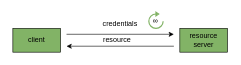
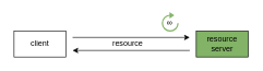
  <mxCell id="0" />
  <mxCell id="1" parent="0" />
- <mxCell id="2" value="client" style="rounded=0;whiteSpace=wrap;html=1;fillColor=#82b366;" vertex="1" parent="1"><mxGeometry x="20" y="47" width="80" height="40" as="geometry" /></mxCell>
+ <mxCell id="2" value="client" style="rounded=0;whiteSpace=wrap;html=1;" vertex="1" parent="1"><mxGeometry x="20" y="47" width="80" height="40" as="geometry" /></mxCell>
  <mxCell id="3" value="resource server" style="rounded=0;whiteSpace=wrap;html=1;fillColor=#82b366;" vertex="1" parent="1"><mxGeometry x="300" y="47" width="80" height="40" as="geometry" /></mxCell>
- <mxCell id="4" value="credentials" style="text;html=1;strokeColor=none;fillColor=none;align=center;verticalAlign=middle;whiteSpace=wrap;rounded=0;" vertex="1" parent="1"><mxGeometry x="170" y="30" width="60" height="20" as="geometry" /></mxCell>
  <mxCell id="5" value="resource" style="text;html=1;strokeColor=none;fillColor=none;align=center;verticalAlign=middle;whiteSpace=wrap;rounded=0;" vertex="1" parent="1"><mxGeometry x="165" y="57" width="60" height="20" as="geometry" /></mxCell>
  <mxCell id="6" value="" style="endArrow=classic;html=1;" edge="1" parent="1"><mxGeometry width="50" height="50" relative="1" as="geometry"><mxPoint x="110" y="57" as="sourcePoint" /><mxPoint x="290" y="57" as="targetPoint" /></mxGeometry></mxCell>
  <mxCell id="7" value="" style="endArrow=classic;html=1;" edge="1" parent="1"><mxGeometry width="50" height="50" relative="1" as="geometry"><mxPoint x="290" y="77" as="sourcePoint" /><mxPoint x="110" y="77" as="targetPoint" /></mxGeometry></mxCell>
  <mxCell id="8" value="" style="html=1;verticalLabelPosition=bottom;align=center;labelBackgroundColor=#ffffff;verticalAlign=top;strokeWidth=2;shadow=0;dashed=0;shape=mxgraph.ios7.icons.reload;strokeColor=#82b366;fillColor=#82B366;" vertex="1" parent="1"><mxGeometry x="248" y="20" width="24" height="27" as="geometry" /></mxCell>
  <mxCell id="9" value="∞" style="text;html=1;strokeColor=none;fillColor=none;align=center;verticalAlign=middle;whiteSpace=wrap;rounded=0;" vertex="1" parent="1"><mxGeometry x="251" y="30" width="17" height="10" as="geometry" /></mxCell>
